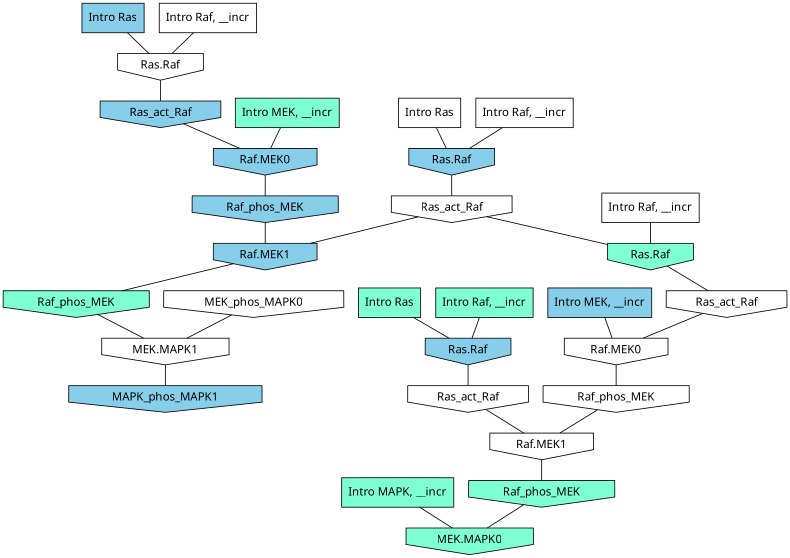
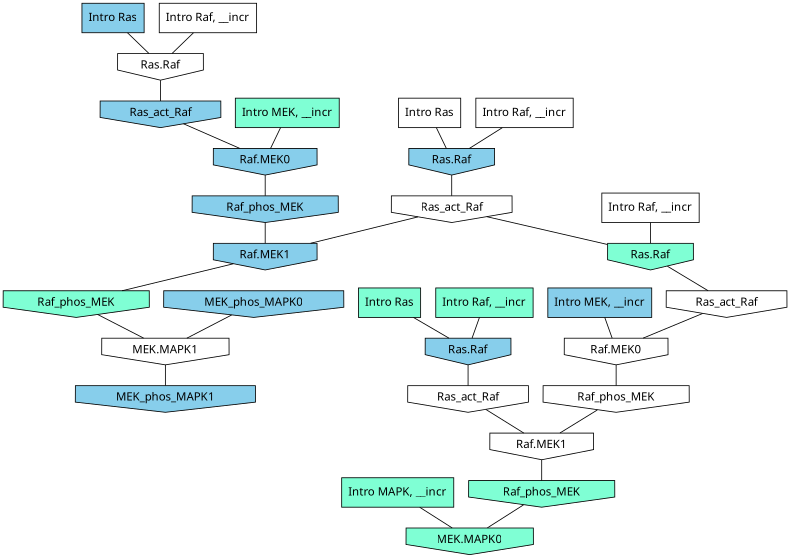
  digraph {
    rankdir=TB
    ranksep=0.30
    node [fillcolor=white fontname="CMU Serif" shape=invhouse style=filled]
    edge [color="0.000 0.000 0.000" dir=none fontname="CMU Serif"]
    n1 [fillcolor=skyblue label="Intro Ras" shape=rectangle]
    n2 [label="Ras.Raf"]
    n3 [fillcolor=skyblue label=Ras_act_Raf]
    n4 [label="Intro Ras" shape=rectangle]
    n5 [fillcolor=skyblue label="Ras.Raf"]
    n6 [label=Ras_act_Raf]
    n7 [fillcolor=aquamarine label="Intro Ras" shape=rectangle]
    n8 [fillcolor=skyblue label="Ras.Raf"]
    n9 [label=Ras_act_Raf]
    n10 [fillcolor=aquamarine label="Intro Raf, __incr" shape=rectangle]
    n11 [label="Intro Raf, __incr" shape=rectangle]
    n12 [label="Intro Raf, __incr" shape=rectangle]
    n13 [fillcolor=aquamarine label="Ras.Raf"]
    n14 [label=Ras_act_Raf]
    n15 [label="Intro Raf, __incr" shape=rectangle]
    n16 [fillcolor=aquamarine label="Intro MEK, __incr" shape=rectangle]
    n17 [fillcolor=skyblue label="Raf.MEK0"]
    n18 [fillcolor=skyblue label=Raf_phos_MEK]
    n19 [fillcolor=skyblue label="Intro MEK, __incr" shape=rectangle]
    n20 [label="Raf.MEK0"]
    n21 [label=Raf_phos_MEK]
    n22 [fillcolor=aquamarine label="Intro MAPK, __incr" shape=rectangle]
    n23 [fillcolor=aquamarine label="MEK.MAPK0"]
    n24 [fillcolor=skyblue label="Raf.MEK1"]
    n25 [fillcolor=aquamarine label=Raf_phos_MEK]
    n26 [label="Raf.MEK1"]
    n27 [fillcolor=aquamarine label=Raf_phos_MEK]
-   n28 [label=MEK_phos_MAPK0]
+   n28 [fillcolor=skyblue label=MEK_phos_MAPK0]
    n29 [label="MEK.MAPK1"]
-   n30 [fillcolor=skyblue label=MAPK_phos_MAPK1]
+   n30 [fillcolor=skyblue label=MEK_phos_MAPK1]
    n1 -> n2
    n2 -> n3
    n3 -> n17
    n4 -> n5
    n5 -> n6
    n6 -> n13
    n6 -> n24
    n7 -> n8
    n8 -> n9
    n9 -> n26
    n10 -> n8
    n11 -> n5
    n12 -> n13
    n13 -> n14
    n14 -> n20
    n15 -> n2
    n16 -> n17
    n17 -> n18
    n18 -> n24
    n19 -> n20
    n20 -> n21
    n21 -> n26
    n22 -> n23
    n24 -> n25
    n25 -> n29
    n26 -> n27
    n27 -> n23
    n28 -> n29
    n29 -> n30
  }
